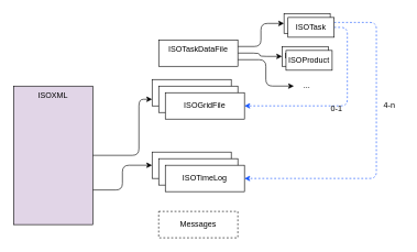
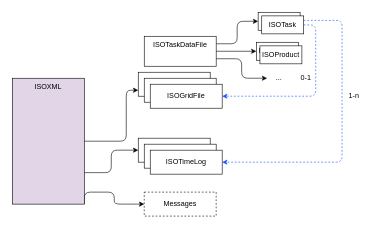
  <mxCell id="0" />
  <mxCell id="1" parent="0" />
  <mxCell id="2" style="edgeStyle=orthogonalEdgeStyle;rounded=1;orthogonalLoop=1;jettySize=auto;html=1;exitX=1;exitY=0.5;exitDx=0;exitDy=0;" edge="1" parent="1" source="5" target="10"><mxGeometry relative="1" as="geometry"><Array as="points"><mxPoint x="210" y="235" /><mxPoint x="210" y="150" /></Array></mxGeometry></mxCell>
  <mxCell id="3" style="edgeStyle=orthogonalEdgeStyle;rounded=1;orthogonalLoop=1;jettySize=auto;html=1;exitX=1;exitY=0.75;exitDx=0;exitDy=0;entryX=0;entryY=0.5;entryDx=0;entryDy=0;" edge="1" parent="1" source="5" target="13"><mxGeometry relative="1" as="geometry" /></mxCell>
+ <mxCell id="4" style="edgeStyle=orthogonalEdgeStyle;rounded=1;orthogonalLoop=1;jettySize=auto;html=1;exitX=1;exitY=1;exitDx=0;exitDy=0;strokeColor=#000000;entryX=0;entryY=0.5;entryDx=0;entryDy=0;" edge="1" parent="1" source="5" target="26"><mxGeometry relative="1" as="geometry"><Array as="points"><mxPoint x="140" y="320" /><mxPoint x="190" y="320" /><mxPoint x="190" y="340" /></Array></mxGeometry></mxCell>
  <mxCell id="5" value="ISOXML" style="rounded=0;whiteSpace=wrap;html=1;verticalAlign=top;fillColor=#e1d5e7;" vertex="1" parent="1"><mxGeometry x="20" y="130" width="120" height="210" as="geometry" /></mxCell>
  <mxCell id="6" style="edgeStyle=orthogonalEdgeStyle;rounded=1;orthogonalLoop=1;jettySize=auto;html=1;exitX=1;exitY=0.25;exitDx=0;exitDy=0;entryX=0;entryY=0.5;entryDx=0;entryDy=0;" edge="1" parent="1" source="9" target="16"><mxGeometry relative="1" as="geometry" /></mxCell>
  <mxCell id="7" style="edgeStyle=orthogonalEdgeStyle;rounded=1;orthogonalLoop=1;jettySize=auto;html=1;exitX=1;exitY=0.5;exitDx=0;exitDy=0;entryX=0;entryY=0.5;entryDx=0;entryDy=0;" edge="1" parent="1" source="9" target="20"><mxGeometry relative="1" as="geometry" /></mxCell>
  <mxCell id="8" style="edgeStyle=orthogonalEdgeStyle;rounded=1;orthogonalLoop=1;jettySize=auto;html=1;exitX=1;exitY=0.75;exitDx=0;exitDy=0;entryX=0;entryY=0.5;entryDx=0;entryDy=0;" edge="1" parent="1" source="9" target="25"><mxGeometry relative="1" as="geometry" /></mxCell>
- <mxCell id="9" value="ISOTaskDataFile" style="rounded=0;whiteSpace=wrap;html=1;horizontal=1;verticalAlign=top;" vertex="1" parent="1"><mxGeometry x="240" y="60" width="120" height="40" as="geometry" /></mxCell>
+ <mxCell id="9" value="ISOTaskDataFile" style="rounded=0;whiteSpace=wrap;html=1;horizontal=1;verticalAlign=top;" vertex="1" parent="1"><mxGeometry x="240" y="60" width="120" height="50" as="geometry" /></mxCell>
  <mxCell id="10" value="ISOGridFile" style="rounded=0;whiteSpace=wrap;html=1;" vertex="1" parent="1"><mxGeometry x="230" y="120" width="120" height="40" as="geometry" /></mxCell>
  <mxCell id="11" value="ISOGridFile" style="rounded=0;whiteSpace=wrap;html=1;" vertex="1" parent="1"><mxGeometry x="240" y="130" width="120" height="40" as="geometry" /></mxCell>
  <mxCell id="12" value="ISOGridFile" style="rounded=0;whiteSpace=wrap;html=1;" vertex="1" parent="1"><mxGeometry x="250" y="140" width="120" height="40" as="geometry" /></mxCell>
  <mxCell id="13" value="ISOTimeLog" style="rounded=0;whiteSpace=wrap;html=1;" vertex="1" parent="1"><mxGeometry x="230" y="230" width="120" height="40" as="geometry" /></mxCell>
  <mxCell id="14" value="ISOTimeLog" style="rounded=0;whiteSpace=wrap;html=1;" vertex="1" parent="1"><mxGeometry x="240" y="240" width="120" height="40" as="geometry" /></mxCell>
  <mxCell id="15" value="ISOTimeLog" style="rounded=0;whiteSpace=wrap;html=1;" vertex="1" parent="1"><mxGeometry x="250" y="250" width="120" height="40" as="geometry" /></mxCell>
  <mxCell id="16" value="ISOTask" style="rounded=0;whiteSpace=wrap;html=1;" vertex="1" parent="1"><mxGeometry x="430" y="20" width="70" height="30" as="geometry" /></mxCell>
  <mxCell id="17" style="edgeStyle=orthogonalEdgeStyle;rounded=1;orthogonalLoop=1;jettySize=auto;html=1;exitX=1;exitY=0.5;exitDx=0;exitDy=0;entryX=1;entryY=0.5;entryDx=0;entryDy=0;dashed=1;strokeColor=#1453FF;" edge="1" parent="1" source="19" target="12"><mxGeometry relative="1" as="geometry" /></mxCell>
  <mxCell id="18" style="edgeStyle=orthogonalEdgeStyle;rounded=1;orthogonalLoop=1;jettySize=auto;html=1;exitX=1;exitY=0.25;exitDx=0;exitDy=0;entryX=1;entryY=0.5;entryDx=0;entryDy=0;dashed=1;strokeColor=#1453FF;" edge="1" parent="1" source="19" target="15"><mxGeometry relative="1" as="geometry"><Array as="points"><mxPoint x="570" y="34" /><mxPoint x="570" y="270" /></Array></mxGeometry></mxCell>
  <mxCell id="19" value="ISOTask" style="rounded=0;whiteSpace=wrap;html=1;" vertex="1" parent="1"><mxGeometry x="436" y="26" width="70" height="30" as="geometry" /></mxCell>
  <mxCell id="20" value="ISOProduct" style="rounded=0;whiteSpace=wrap;html=1;" vertex="1" parent="1"><mxGeometry x="427" y="70" width="70" height="30" as="geometry" /></mxCell>
  <mxCell id="21" value="ISOProduct" style="rounded=0;whiteSpace=wrap;html=1;" vertex="1" parent="1"><mxGeometry x="433" y="76" width="70" height="30" as="geometry" /></mxCell>
- <mxCell id="22" value="0-1" style="text;html=1;strokeColor=none;fillColor=none;align=center;verticalAlign=middle;whiteSpace=wrap;rounded=0;" vertex="1" parent="1"><mxGeometry x="490" y="155" width="40" height="20" as="geometry" /></mxCell>
+ <mxCell id="22" value="0-1" style="text;html=1;strokeColor=none;fillColor=none;align=center;verticalAlign=middle;whiteSpace=wrap;rounded=0;" vertex="1" parent="1"><mxGeometry x="490" y="120" width="40" height="20" as="geometry" /></mxCell>
  <mxCell id="23" style="edgeStyle=orthogonalEdgeStyle;rounded=1;orthogonalLoop=1;jettySize=auto;html=1;exitX=0.5;exitY=1;exitDx=0;exitDy=0;dashed=1;strokeColor=#1453FF;" edge="1" parent="1" source="22" target="22"><mxGeometry relative="1" as="geometry" /></mxCell>
- <mxCell id="24" value="4-n" style="text;html=1;strokeColor=none;fillColor=none;align=center;verticalAlign=middle;whiteSpace=wrap;rounded=0;" vertex="1" parent="1"><mxGeometry x="570" y="150" width="40" height="20" as="geometry" /></mxCell>
+ <mxCell id="24" value="1-n" style="text;html=1;strokeColor=none;fillColor=none;align=center;verticalAlign=middle;whiteSpace=wrap;rounded=0;" vertex="1" parent="1"><mxGeometry x="570" y="150" width="40" height="20" as="geometry" /></mxCell>
  <mxCell id="25" value="..." style="text;html=1;strokeColor=none;fillColor=none;align=center;verticalAlign=middle;whiteSpace=wrap;rounded=0;" vertex="1" parent="1"><mxGeometry x="445" y="120" width="40" height="20" as="geometry" /></mxCell>
  <mxCell id="26" value="Messages" style="rounded=0;whiteSpace=wrap;html=1;dashed=1;" vertex="1" parent="1"><mxGeometry x="240" y="320" width="120" height="40" as="geometry" /></mxCell>
